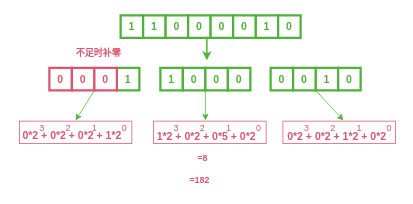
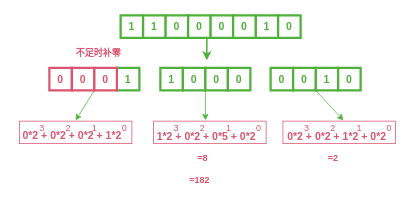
  <mxCell id="0" />
  <mxCell id="1" parent="0" />
  <mxCell id="2" value="" style="rounded=0;whiteSpace=wrap;html=1;strokeColor=#D95570;fontColor=#D95570;" vertex="1" parent="1"><mxGeometry x="376.4" y="161" width="150" height="30" as="geometry" /></mxCell>
  <mxCell id="3" value="" style="rounded=0;whiteSpace=wrap;html=1;strokeColor=#D95570;fontColor=#D95570;" vertex="1" parent="1"><mxGeometry x="204" y="161" width="150" height="30" as="geometry" /></mxCell>
  <mxCell id="4" value="" style="rounded=0;whiteSpace=wrap;html=1;strokeColor=#D95570;fontColor=#D95570;" vertex="1" parent="1"><mxGeometry x="25" y="161" width="150" height="30" as="geometry" /></mxCell>
  <mxCell id="5" value="1" style="rounded=0;whiteSpace=wrap;html=1;strokeColor=#4EB13A;strokeWidth=3;fontStyle=1;fontColor=#4EB13A;fontSize=14;" parent="1" vertex="1"><mxGeometry x="160" y="20" width="30" height="30" as="geometry" /></mxCell>
  <mxCell id="6" value="1" style="rounded=0;whiteSpace=wrap;html=1;strokeColor=#4EB13A;strokeWidth=3;fontStyle=1;fontColor=#4EB13A;fontSize=14;" parent="1" vertex="1"><mxGeometry x="190" y="20" width="30" height="30" as="geometry" /></mxCell>
  <mxCell id="7" value="1" style="rounded=0;whiteSpace=wrap;html=1;strokeColor=#4EB13A;strokeWidth=3;fontStyle=1;fontColor=#4EB13A;fontSize=14;" parent="1" vertex="1"><mxGeometry x="340" y="20" width="30" height="30" as="geometry" /></mxCell>
  <mxCell id="8" value="0" style="rounded=0;whiteSpace=wrap;html=1;strokeColor=#4EB13A;strokeWidth=3;fontStyle=1;fontColor=#4EB13A;fontSize=14;" parent="1" vertex="1"><mxGeometry x="220" y="20" width="30" height="30" as="geometry" /></mxCell>
  <mxCell id="9" value="0" style="rounded=0;whiteSpace=wrap;html=1;strokeColor=#4EB13A;strokeWidth=3;fontStyle=1;fontColor=#4EB13A;fontSize=14;" parent="1" vertex="1"><mxGeometry x="250" y="20" width="30" height="30" as="geometry" /></mxCell>
  <mxCell id="10" value="0" style="rounded=0;whiteSpace=wrap;html=1;strokeColor=#4EB13A;strokeWidth=3;fontStyle=1;fontColor=#4EB13A;fontSize=14;" parent="1" vertex="1"><mxGeometry x="280" y="20" width="30" height="30" as="geometry" /></mxCell>
  <mxCell id="11" value="0" style="rounded=0;whiteSpace=wrap;html=1;strokeColor=#4EB13A;strokeWidth=3;fontStyle=1;fontColor=#4EB13A;fontSize=14;" parent="1" vertex="1"><mxGeometry x="310" y="20" width="30" height="30" as="geometry" /></mxCell>
  <mxCell id="12" value="0" style="rounded=0;whiteSpace=wrap;html=1;strokeColor=#4EB13A;strokeWidth=3;fontStyle=1;fontColor=#4EB13A;fontSize=14;" parent="1" vertex="1"><mxGeometry x="370" y="20" width="30" height="30" as="geometry" /></mxCell>
  <mxCell id="13" value="" style="endArrow=classic;html=1;fontSize=14;fontColor=#D95570;strokeColor=#4EB13A;exitX=1;exitY=1;exitDx=0;exitDy=0;entryX=1;entryY=0;entryDx=0;entryDy=0;entryPerimeter=0;" parent="1" source="18" edge="1" target="32"><mxGeometry width="50" height="50" relative="1" as="geometry"><mxPoint x="185" y="310" as="sourcePoint" /><mxPoint x="255" y="340" as="targetPoint" /></mxGeometry></mxCell>
  <mxCell id="14" value="" style="endArrow=classic;html=1;fontSize=14;fontColor=#D95570;strokeColor=#4EB13A;exitX=0;exitY=1;exitDx=0;exitDy=0;" parent="1" source="22" edge="1"><mxGeometry width="50" height="50" relative="1" as="geometry"><mxPoint x="425" y="310" as="sourcePoint" /><mxPoint x="273" y="160" as="targetPoint" /></mxGeometry></mxCell>
  <mxCell id="15" value="" style="endArrow=classic;html=1;fontSize=14;fontColor=#D95570;strokeColor=#4EB13A;exitX=1;exitY=1;exitDx=0;exitDy=0;entryX=1.2;entryY=0;entryDx=0;entryDy=0;entryPerimeter=0;" parent="1" source="26" edge="1" target="42"><mxGeometry width="50" height="50" relative="1" as="geometry"><mxPoint x="470" y="310" as="sourcePoint" /><mxPoint x="505" y="340" as="targetPoint" /></mxGeometry></mxCell>
  <mxCell id="16" value="1" style="rounded=0;whiteSpace=wrap;html=1;strokeColor=#4EB13A;strokeWidth=3;fontStyle=1;fontColor=#4EB13A;fontSize=14;" vertex="1" parent="1"><mxGeometry x="155" y="90" width="30" height="30" as="geometry" /></mxCell>
  <mxCell id="17" value="0" style="rounded=0;whiteSpace=wrap;html=1;strokeColor=#D95570;strokeWidth=3;fontStyle=1;fontColor=#D95570;fontSize=14;" vertex="1" parent="1"><mxGeometry x="65" y="90" width="30" height="30" as="geometry" /></mxCell>
  <mxCell id="18" value="0" style="rounded=0;whiteSpace=wrap;html=1;strokeColor=#D95570;strokeWidth=3;fontStyle=1;fontColor=#D95570;fontSize=14;" vertex="1" parent="1"><mxGeometry x="95" y="90" width="30" height="30" as="geometry" /></mxCell>
  <mxCell id="19" value="0" style="rounded=0;whiteSpace=wrap;html=1;strokeColor=#D95570;strokeWidth=3;fontStyle=1;fontColor=#D95570;fontSize=14;" vertex="1" parent="1"><mxGeometry x="125" y="90" width="30" height="30" as="geometry" /></mxCell>
  <mxCell id="20" value="1" style="rounded=0;whiteSpace=wrap;html=1;strokeColor=#4EB13A;strokeWidth=3;fontStyle=1;fontColor=#4EB13A;fontSize=14;" vertex="1" parent="1"><mxGeometry x="213" y="90" width="30" height="30" as="geometry" /></mxCell>
  <mxCell id="21" value="0" style="rounded=0;whiteSpace=wrap;html=1;strokeColor=#4EB13A;strokeWidth=3;fontStyle=1;fontColor=#4EB13A;fontSize=14;" vertex="1" parent="1"><mxGeometry x="243" y="90" width="30" height="30" as="geometry" /></mxCell>
  <mxCell id="22" value="0" style="rounded=0;whiteSpace=wrap;html=1;strokeColor=#4EB13A;strokeWidth=3;fontStyle=1;fontColor=#4EB13A;fontSize=14;" vertex="1" parent="1"><mxGeometry x="273" y="90" width="30" height="30" as="geometry" /></mxCell>
  <mxCell id="23" value="0" style="rounded=0;whiteSpace=wrap;html=1;strokeColor=#4EB13A;strokeWidth=3;fontStyle=1;fontColor=#4EB13A;fontSize=14;" vertex="1" parent="1"><mxGeometry x="303" y="90" width="30" height="30" as="geometry" /></mxCell>
  <mxCell id="24" value="1" style="rounded=0;whiteSpace=wrap;html=1;strokeColor=#4EB13A;strokeWidth=3;fontStyle=1;fontColor=#4EB13A;fontSize=14;" vertex="1" parent="1"><mxGeometry x="420" y="90" width="30" height="30" as="geometry" /></mxCell>
  <mxCell id="25" value="0" style="rounded=0;whiteSpace=wrap;html=1;strokeColor=#4EB13A;strokeWidth=3;fontStyle=1;fontColor=#4EB13A;fontSize=14;" vertex="1" parent="1"><mxGeometry x="360" y="90" width="30" height="30" as="geometry" /></mxCell>
  <mxCell id="26" value="0" style="rounded=0;whiteSpace=wrap;html=1;strokeColor=#4EB13A;strokeWidth=3;fontStyle=1;fontColor=#4EB13A;fontSize=14;" vertex="1" parent="1"><mxGeometry x="390" y="90" width="30" height="30" as="geometry" /></mxCell>
  <mxCell id="27" value="0" style="rounded=0;whiteSpace=wrap;html=1;strokeColor=#4EB13A;strokeWidth=3;fontStyle=1;fontColor=#4EB13A;fontSize=14;" vertex="1" parent="1"><mxGeometry x="450" y="90" width="30" height="30" as="geometry" /></mxCell>
  <mxCell id="28" value="不足时补零" style="text;html=1;align=center;verticalAlign=middle;resizable=0;points=[];autosize=1;fontColor=#D95570;fontStyle=1" vertex="1" parent="1"><mxGeometry x="90" y="60" width="80" height="20" as="geometry" /></mxCell>
  <mxCell id="29" value="" style="endArrow=classic;html=1;fontColor=#D95570;strokeColor=#4EB13A;strokeWidth=2;exitX=0.833;exitY=1;exitDx=0;exitDy=0;exitPerimeter=0;" edge="1" parent="1" source="9"><mxGeometry width="50" height="50" relative="1" as="geometry"><mxPoint x="275" y="60" as="sourcePoint" /><mxPoint x="275" y="80" as="targetPoint" /></mxGeometry></mxCell>
  <mxCell id="30" value="0*2 + 0*2 + 0*2 + 1*2" style="text;html=1;align=center;verticalAlign=middle;resizable=0;points=[];autosize=1;fontSize=14;fontColor=#D95570;fontStyle=1" vertex="1" parent="1"><mxGeometry x="20" y="170" width="150" height="20" as="geometry" /></mxCell>
  <mxCell id="31" value="3" style="text;html=1;align=center;verticalAlign=middle;resizable=0;points=[];autosize=1;fontSize=12;fontColor=#D95570;" vertex="1" parent="1"><mxGeometry x="45" y="160" width="20" height="20" as="geometry" /></mxCell>
  <mxCell id="32" value="2" style="text;html=1;align=center;verticalAlign=middle;resizable=0;points=[];autosize=1;fontSize=12;fontColor=#D95570;" vertex="1" parent="1"><mxGeometry x="80" y="160" width="20" height="20" as="geometry" /></mxCell>
  <mxCell id="33" value="1" style="text;html=1;align=center;verticalAlign=middle;resizable=0;points=[];autosize=1;fontSize=12;fontColor=#D95570;" vertex="1" parent="1"><mxGeometry x="115" y="160" width="20" height="20" as="geometry" /></mxCell>
  <mxCell id="34" value="0" style="text;html=1;align=center;verticalAlign=middle;resizable=0;points=[];autosize=1;fontSize=12;fontColor=#D95570;" vertex="1" parent="1"><mxGeometry x="155" y="160" width="20" height="20" as="geometry" /></mxCell>
  <mxCell id="35" value="1*2 + 0*2 + 0*5 + 0*2" style="text;html=1;align=center;verticalAlign=middle;resizable=0;points=[];autosize=1;fontSize=14;fontColor=#D95570;fontStyle=1" vertex="1" parent="1"><mxGeometry x="199" y="171" width="150" height="20" as="geometry" /></mxCell>
  <mxCell id="36" value="3" style="text;html=1;align=center;verticalAlign=middle;resizable=0;points=[];autosize=1;fontSize=12;fontColor=#D95570;" vertex="1" parent="1"><mxGeometry x="224" y="161" width="20" height="20" as="geometry" /></mxCell>
  <mxCell id="37" value="2" style="text;html=1;align=center;verticalAlign=middle;resizable=0;points=[];autosize=1;fontSize=12;fontColor=#D95570;" vertex="1" parent="1"><mxGeometry x="259" y="161" width="20" height="20" as="geometry" /></mxCell>
  <mxCell id="38" value="1" style="text;html=1;align=center;verticalAlign=middle;resizable=0;points=[];autosize=1;fontSize=12;fontColor=#D95570;" vertex="1" parent="1"><mxGeometry x="294" y="161" width="20" height="20" as="geometry" /></mxCell>
  <mxCell id="39" value="0" style="text;html=1;align=center;verticalAlign=middle;resizable=0;points=[];autosize=1;fontSize=12;fontColor=#D95570;" vertex="1" parent="1"><mxGeometry x="334" y="161" width="20" height="20" as="geometry" /></mxCell>
  <mxCell id="40" value="0*2 + 0*2 + 1*2 + 0*2" style="text;html=1;align=center;verticalAlign=middle;resizable=0;points=[];autosize=1;fontSize=14;fontColor=#D95570;fontStyle=1" vertex="1" parent="1"><mxGeometry x="373" y="171" width="150" height="20" as="geometry" /></mxCell>
  <mxCell id="41" value="3" style="text;html=1;align=center;verticalAlign=middle;resizable=0;points=[];autosize=1;fontSize=12;fontColor=#D95570;" vertex="1" parent="1"><mxGeometry x="398" y="160" width="20" height="20" as="geometry" /></mxCell>
  <mxCell id="42" value="2" style="text;html=1;align=center;verticalAlign=middle;resizable=0;points=[];autosize=1;fontSize=12;fontColor=#D95570;" vertex="1" parent="1"><mxGeometry x="433" y="160" width="20" height="20" as="geometry" /></mxCell>
  <mxCell id="43" value="1" style="text;html=1;align=center;verticalAlign=middle;resizable=0;points=[];autosize=1;fontSize=12;fontColor=#D95570;" vertex="1" parent="1"><mxGeometry x="468" y="160" width="20" height="20" as="geometry" /></mxCell>
  <mxCell id="44" value="0" style="text;html=1;align=center;verticalAlign=middle;resizable=0;points=[];autosize=1;fontSize=12;fontColor=#D95570;" vertex="1" parent="1"><mxGeometry x="508" y="160" width="20" height="20" as="geometry" /></mxCell>
  <mxCell id="45" value="=8" style="text;html=1;align=center;verticalAlign=middle;resizable=0;points=[];autosize=1;fontColor=#D95570;fontStyle=1" vertex="1" parent="1"><mxGeometry x="254" y="200" width="30" height="20" as="geometry" /></mxCell>
+ <mxCell id="46" value="=2" style="text;html=1;align=center;verticalAlign=middle;resizable=0;points=[];autosize=1;fontColor=#D95570;fontStyle=1" vertex="1" parent="1"><mxGeometry x="428" y="200" width="30" height="20" as="geometry" /></mxCell>
  <mxCell id="47" value="&lt;b&gt;=182&lt;/b&gt;" style="text;html=1;align=center;verticalAlign=middle;resizable=0;points=[];autosize=1;fontColor=#D95570;" vertex="1" parent="1"><mxGeometry x="245" y="230" width="40" height="20" as="geometry" /></mxCell>
